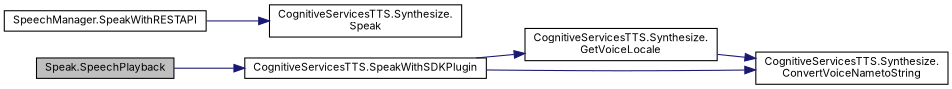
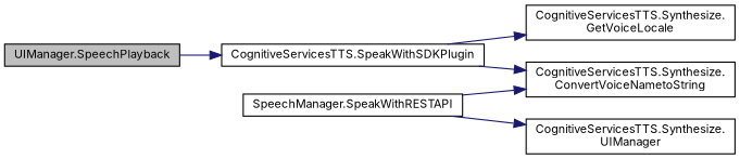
  digraph {
    fontname=Inter
    rankdir=LR
    node [color=black fillcolor=white fontname=Inter fontsize=10 shape=record style=filled]
    edge [color=midnightblue fontname=Inter fontsize=10 labelfontname=Helvetica labelfontsize=10 style=solid]
-   n1 [fillcolor=grey75 fontcolor=black height=0.2 label="Speak.SpeechPlayback" width=0.4]
+   n1 [fillcolor=grey75 fontcolor=black height=0.2 label="UIManager.SpeechPlayback" width=0.4]
    n2 [height=0.2 label="CognitiveServicesTTS.SpeakWithSDKPlugin" width=0.4]
    n3 [height=0.2 label="SpeechManager.SpeakWithRESTAPI" width=0.4]
-   n4 [height=0.2 label="CognitiveServicesTTS.Synthesize.\lSpeak" width=0.4]
+   n4 [height=0.2 label="CognitiveServicesTTS.Synthesize.\lUIManager" width=0.4]
    n5 [height=0.2 label="CognitiveServicesTTS.Synthesize.\lGetVoiceLocale" width=0.4]
    n6 [height=0.2 label="CognitiveServicesTTS.Synthesize.\lConvertVoiceNametoString" width=0.4]
    n1 -> n2
    n2 -> n5
    n2 -> n6
    n3 -> n4
-   n5 -> n6
+   n3 -> n6
  }
